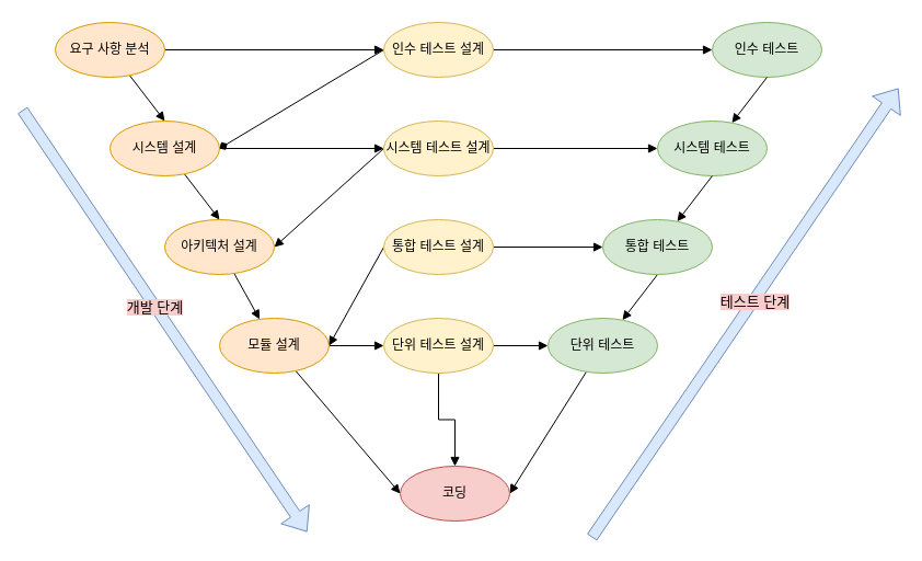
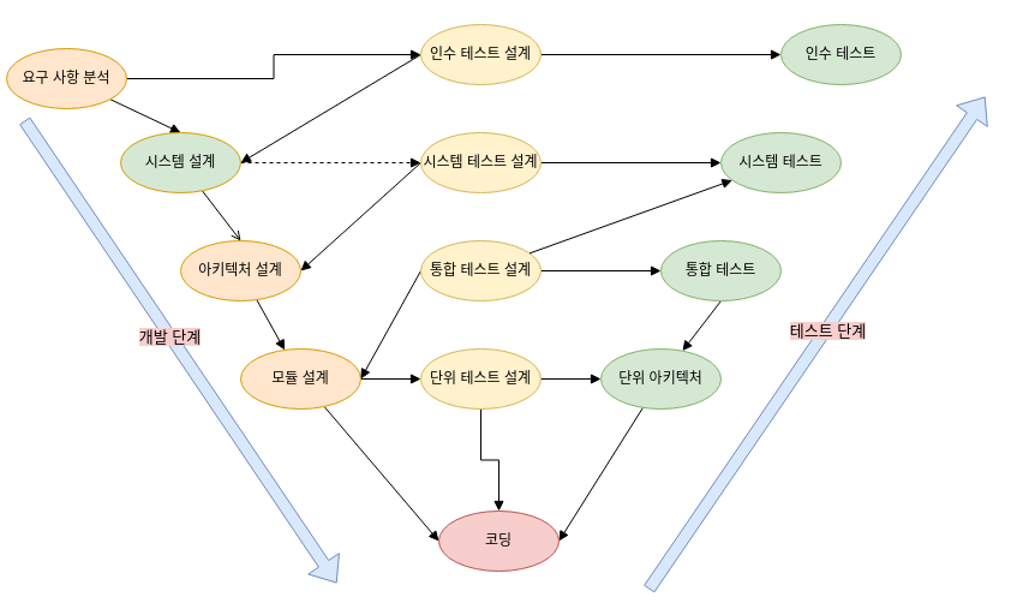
  <mxCell id="0" />
  <mxCell id="1" parent="0" />
  <mxCell id="2" style="rounded=0;orthogonalLoop=1;jettySize=auto;html=1;exitX=1;exitY=0.5;exitDx=0;exitDy=0;endArrow=none;endFill=0;startArrow=block;startFill=1;" edge="1" parent="1" source="3" target="28"><mxGeometry relative="1" as="geometry" /></mxCell>
  <mxCell id="3" value="코딩" style="ellipse;whiteSpace=wrap;html=1;fillColor=#f8cecc;strokeColor=#b85450;" vertex="1" parent="1"><mxGeometry x="365" y="425" width="100" height="50" as="geometry" /></mxCell>
  <mxCell id="4" style="rounded=0;orthogonalLoop=1;jettySize=auto;html=1;entryX=0.5;entryY=0;entryDx=0;entryDy=0;endArrow=block;endFill=1;" edge="1" parent="1" source="6" target="9"><mxGeometry relative="1" as="geometry" /></mxCell>
  <mxCell id="5" style="edgeStyle=orthogonalEdgeStyle;rounded=0;orthogonalLoop=1;jettySize=auto;html=1;entryX=0;entryY=0.5;entryDx=0;entryDy=0;endArrow=block;endFill=1;" edge="1" parent="1" source="6" target="23"><mxGeometry relative="1" as="geometry" /></mxCell>
- <mxCell id="6" value="요구 사항 분석" style="ellipse;whiteSpace=wrap;html=1;fillColor=#ffe6cc;strokeColor=#d79b00;" vertex="1" parent="1"><mxGeometry x="50" y="20" width="100" height="50" as="geometry" /></mxCell>
- <mxCell id="7" style="rounded=0;orthogonalLoop=1;jettySize=auto;html=1;entryX=0.5;entryY=0;entryDx=0;entryDy=0;endArrow=block;endFill=1;" edge="1" parent="1" source="9" target="11"><mxGeometry relative="1" as="geometry" /></mxCell>
- <mxCell id="8" style="edgeStyle=orthogonalEdgeStyle;rounded=0;orthogonalLoop=1;jettySize=auto;html=1;entryX=0;entryY=0.5;entryDx=0;entryDy=0;endArrow=block;endFill=1;" edge="1" parent="1" source="9" target="26"><mxGeometry relative="1" as="geometry" /></mxCell>
- <mxCell id="9" value="시스템 설계" style="ellipse;whiteSpace=wrap;html=1;fillColor=#ffe6cc;strokeColor=#d79b00;" vertex="1" parent="1"><mxGeometry x="100" y="110" width="100" height="50" as="geometry" /></mxCell>
+ <mxCell id="6" value="요구 사항 분석" style="ellipse;whiteSpace=wrap;html=1;fillColor=#ffe6cc;strokeColor=#d79b00;" vertex="1" parent="1"><mxGeometry x="5" y="40" width="100" height="50" as="geometry" /></mxCell>
+ <mxCell id="7" style="rounded=0;orthogonalLoop=1;jettySize=auto;html=1;entryX=0.5;entryY=0;entryDx=0;entryDy=0;endArrow=open;endFill=1;" edge="1" parent="1" source="9" target="11"><mxGeometry relative="1" as="geometry" /></mxCell>
+ <mxCell id="8" style="edgeStyle=orthogonalEdgeStyle;rounded=0;orthogonalLoop=1;jettySize=auto;html=1;entryX=0;entryY=0.5;entryDx=0;entryDy=0;endArrow=block;endFill=1;dashed=1;" edge="1" parent="1" source="9" target="26"><mxGeometry relative="1" as="geometry" /></mxCell>
+ <mxCell id="9" value="시스템 설계" style="ellipse;whiteSpace=wrap;html=1;fillColor=#d5e8d4;strokeColor=#d79b00;" vertex="1" parent="1"><mxGeometry x="100" y="110" width="100" height="50" as="geometry" /></mxCell>
  <mxCell id="10" value="" style="rounded=0;orthogonalLoop=1;jettySize=auto;html=1;endArrow=block;endFill=1;" edge="1" parent="1" source="11" target="14"><mxGeometry relative="1" as="geometry" /></mxCell>
  <mxCell id="11" value="아키텍처 설계" style="ellipse;whiteSpace=wrap;html=1;fillColor=#ffe6cc;strokeColor=#d79b00;" vertex="1" parent="1"><mxGeometry x="150" y="200" width="100" height="50" as="geometry" /></mxCell>
  <mxCell id="12" style="rounded=0;orthogonalLoop=1;jettySize=auto;html=1;entryX=0;entryY=0.5;entryDx=0;entryDy=0;endArrow=block;endFill=1;" edge="1" parent="1" source="14" target="3"><mxGeometry relative="1" as="geometry" /></mxCell>
  <mxCell id="13" style="edgeStyle=orthogonalEdgeStyle;rounded=0;orthogonalLoop=1;jettySize=auto;html=1;endArrow=block;endFill=1;" edge="1" parent="1" source="14" target="17"><mxGeometry relative="1" as="geometry" /></mxCell>
  <mxCell id="14" value="모듈 설계" style="ellipse;whiteSpace=wrap;html=1;fillColor=#ffe6cc;strokeColor=#d79b00;" vertex="1" parent="1"><mxGeometry x="200" y="290" width="100" height="50" as="geometry" /></mxCell>
  <mxCell id="15" style="edgeStyle=orthogonalEdgeStyle;rounded=0;orthogonalLoop=1;jettySize=auto;html=1;endArrow=block;endFill=1;" edge="1" parent="1" source="17" target="28"><mxGeometry relative="1" as="geometry" /></mxCell>
  <mxCell id="16" style="edgeStyle=orthogonalEdgeStyle;rounded=0;orthogonalLoop=1;jettySize=auto;html=1;entryX=0.5;entryY=0;entryDx=0;entryDy=0;endArrow=block;endFill=1;" edge="1" parent="1" source="17" target="3"><mxGeometry relative="1" as="geometry" /></mxCell>
  <mxCell id="17" value="단위 테스트 설계" style="ellipse;whiteSpace=wrap;html=1;fillColor=#fff2cc;strokeColor=#d6b656;" vertex="1" parent="1"><mxGeometry x="350" y="290" width="100" height="50" as="geometry" /></mxCell>
  <mxCell id="18" style="rounded=0;orthogonalLoop=1;jettySize=auto;html=1;entryX=1;entryY=0.5;entryDx=0;entryDy=0;endArrow=block;endFill=1;exitX=0;exitY=0.5;exitDx=0;exitDy=0;" edge="1" parent="1" source="20" target="14"><mxGeometry relative="1" as="geometry" /></mxCell>
  <mxCell id="19" style="edgeStyle=orthogonalEdgeStyle;rounded=0;orthogonalLoop=1;jettySize=auto;html=1;entryX=0;entryY=0.5;entryDx=0;entryDy=0;endArrow=block;endFill=1;" edge="1" parent="1" source="20" target="33"><mxGeometry relative="1" as="geometry" /></mxCell>
  <mxCell id="20" value="통합 테스트 설계" style="ellipse;whiteSpace=wrap;html=1;fillColor=#fff2cc;strokeColor=#d6b656;" vertex="1" parent="1"><mxGeometry x="350" y="200" width="100" height="50" as="geometry" /></mxCell>
  <mxCell id="21" style="edgeStyle=orthogonalEdgeStyle;rounded=0;orthogonalLoop=1;jettySize=auto;html=1;entryX=0;entryY=0.5;entryDx=0;entryDy=0;endArrow=block;endFill=1;" edge="1" parent="1" source="23" target="29"><mxGeometry relative="1" as="geometry" /></mxCell>
- <mxCell id="22" style="rounded=0;orthogonalLoop=1;jettySize=auto;html=1;entryX=1;entryY=0.5;entryDx=0;entryDy=0;endArrow=diamond;endFill=1;exitX=0;exitY=0.5;exitDx=0;exitDy=0;" edge="1" parent="1" source="23" target="9"><mxGeometry relative="1" as="geometry" /></mxCell>
+ <mxCell id="22" style="rounded=0;orthogonalLoop=1;jettySize=auto;html=1;entryX=1;entryY=0.5;entryDx=0;entryDy=0;endArrow=block;endFill=1;exitX=0;exitY=0.5;exitDx=0;exitDy=0;" edge="1" parent="1" source="23" target="9"><mxGeometry relative="1" as="geometry" /></mxCell>
  <mxCell id="23" value="인수 테스트 설계" style="ellipse;whiteSpace=wrap;html=1;fillColor=#fff2cc;strokeColor=#d6b656;" vertex="1" parent="1"><mxGeometry x="350" y="20" width="100" height="50" as="geometry" /></mxCell>
  <mxCell id="24" style="edgeStyle=orthogonalEdgeStyle;rounded=0;orthogonalLoop=1;jettySize=auto;html=1;entryX=0;entryY=0.5;entryDx=0;entryDy=0;endArrow=block;endFill=1;" edge="1" parent="1" source="26" target="31"><mxGeometry relative="1" as="geometry" /></mxCell>
  <mxCell id="25" style="rounded=0;orthogonalLoop=1;jettySize=auto;html=1;entryX=1;entryY=0.5;entryDx=0;entryDy=0;endArrow=block;endFill=1;exitX=0;exitY=0.5;exitDx=0;exitDy=0;" edge="1" parent="1" source="26" target="11"><mxGeometry relative="1" as="geometry" /></mxCell>
  <mxCell id="26" value="시스템 테스트 설계" style="ellipse;whiteSpace=wrap;html=1;fillColor=#fff2cc;strokeColor=#d6b656;" vertex="1" parent="1"><mxGeometry x="350" y="110" width="100" height="50" as="geometry" /></mxCell>
  <mxCell id="27" style="rounded=0;orthogonalLoop=1;jettySize=auto;html=1;entryX=0.5;entryY=1;entryDx=0;entryDy=0;endArrow=none;endFill=0;startArrow=block;startFill=1;" edge="1" parent="1" source="28" target="33"><mxGeometry relative="1" as="geometry" /></mxCell>
- <mxCell id="28" value="단위 테스트" style="ellipse;whiteSpace=wrap;html=1;fillColor=#d5e8d4;strokeColor=#82b366;" vertex="1" parent="1"><mxGeometry x="500" y="290" width="100" height="50" as="geometry" /></mxCell>
+ <mxCell id="28" value="단위 아키텍처" style="ellipse;whiteSpace=wrap;html=1;fillColor=#d5e8d4;strokeColor=#82b366;" vertex="1" parent="1"><mxGeometry x="500" y="290" width="100" height="50" as="geometry" /></mxCell>
  <mxCell id="29" value="인수 테스트" style="ellipse;whiteSpace=wrap;html=1;fillColor=#d5e8d4;strokeColor=#82b366;" vertex="1" parent="1"><mxGeometry x="650" y="20" width="100" height="50" as="geometry" /></mxCell>
- <mxCell id="30" style="rounded=0;orthogonalLoop=1;jettySize=auto;html=1;entryX=0.5;entryY=1;entryDx=0;entryDy=0;endArrow=none;endFill=0;startArrow=block;startFill=1;" edge="1" parent="1" source="31" target="29"><mxGeometry relative="1" as="geometry" /></mxCell>
+ <mxCell id="30" style="rounded=0;orthogonalLoop=1;jettySize=auto;html=1;endArrow=none;endFill=0;startArrow=block;startFill=1;" edge="1" parent="1" source="31" target="20"><mxGeometry relative="1" as="geometry" /></mxCell>
  <mxCell id="31" value="시스템 테스트" style="ellipse;whiteSpace=wrap;html=1;fillColor=#d5e8d4;strokeColor=#82b366;" vertex="1" parent="1"><mxGeometry x="600" y="110" width="100" height="50" as="geometry" /></mxCell>
- <mxCell id="32" style="rounded=0;orthogonalLoop=1;jettySize=auto;html=1;entryX=0.5;entryY=1;entryDx=0;entryDy=0;endArrow=none;endFill=0;startArrow=block;startFill=1;" edge="1" parent="1" source="33" target="31"><mxGeometry relative="1" as="geometry" /></mxCell>
  <mxCell id="33" value="통합 테스트" style="ellipse;whiteSpace=wrap;html=1;fillColor=#d5e8d4;strokeColor=#82b366;" vertex="1" parent="1"><mxGeometry x="550" y="200" width="100" height="50" as="geometry" /></mxCell>
  <mxCell id="34" value="" style="shape=flexArrow;endArrow=classic;html=1;rounded=0;fillColor=#dae8fc;strokeColor=#6c8ebf;" edge="1" parent="1"><mxGeometry width="50" height="50" relative="1" as="geometry"><mxPoint x="20" y="100" as="sourcePoint" /><mxPoint x="280" y="485" as="targetPoint" /></mxGeometry></mxCell>
  <mxCell id="35" value="개발 단계" style="edgeLabel;html=1;align=center;verticalAlign=middle;resizable=0;points=[];fontSize=13;labelBackgroundColor=#F8CECC;" vertex="1" connectable="0" parent="34"><mxGeometry x="-0.005" y="1" relative="1" as="geometry"><mxPoint x="-10" y="-11" as="offset" /></mxGeometry></mxCell>
  <mxCell id="36" value="" style="shape=flexArrow;endArrow=classic;html=1;rounded=0;fillColor=#dae8fc;strokeColor=#6c8ebf;" edge="1" parent="1"><mxGeometry width="50" height="50" relative="1" as="geometry"><mxPoint x="540" y="490" as="sourcePoint" /><mxPoint x="820" y="80" as="targetPoint" /></mxGeometry></mxCell>
  <mxCell id="37" value="테스트 단계" style="edgeLabel;html=1;align=center;verticalAlign=middle;resizable=0;points=[];fontSize=13;labelBackgroundColor=#F8CECC;" vertex="1" connectable="0" parent="36"><mxGeometry x="0.057" y="-1" relative="1" as="geometry"><mxPoint as="offset" /></mxGeometry></mxCell>
